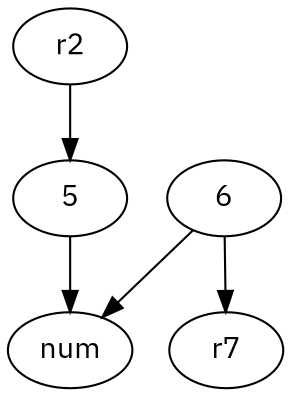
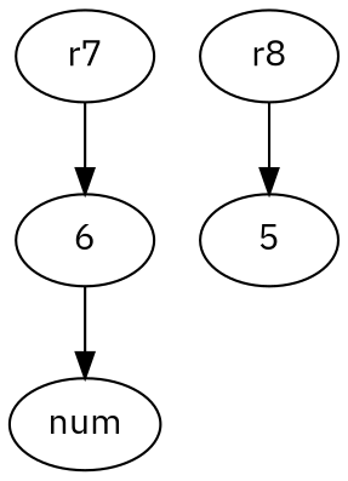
  digraph {
    fontname="IBM Plex Sans"
    node [fontname="IBM Plex Sans"]
    edge [fontname="IBM Plex Sans"]
    n1 [label=num]
    n2 [label=6]
    n3 [label=r7]
    n4 [label=5]
-   n5 [label=r2]
+   n5 [label=r8]
    n2 -> n1
-   n2 -> n3
-   n4 -> n1
+   n3 -> n2
    n5 -> n4
  }
